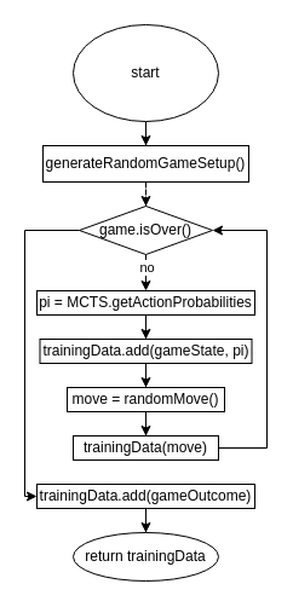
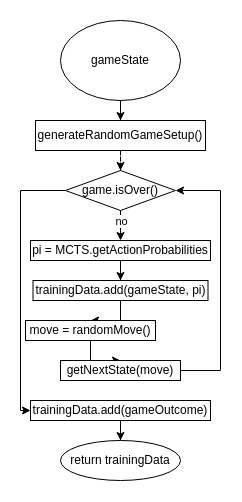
  <mxCell id="0" />
  <mxCell id="1" parent="0" />
  <mxCell id="2" value="" style="edgeStyle=orthogonalEdgeStyle;rounded=0;orthogonalLoop=1;jettySize=auto;html=1;" edge="1" parent="1" source="3" target="11"><mxGeometry relative="1" as="geometry" /></mxCell>
- <mxCell id="3" value="start" style="ellipse;whiteSpace=wrap;html=1;" vertex="1" parent="1"><mxGeometry x="60" y="20" width="120" height="80" as="geometry" /></mxCell>
+ <mxCell id="3" value="gameState" style="ellipse;whiteSpace=wrap;html=1;" vertex="1" parent="1"><mxGeometry x="60" y="20" width="120" height="80" as="geometry" /></mxCell>
  <mxCell id="4" value="" style="edgeStyle=orthogonalEdgeStyle;rounded=0;orthogonalLoop=1;jettySize=auto;html=1;" edge="1" parent="1" source="7" target="9"><mxGeometry relative="1" as="geometry" /></mxCell>
  <mxCell id="5" value="no" style="edgeLabel;html=1;align=center;verticalAlign=middle;resizable=0;points=[];" vertex="1" connectable="0" parent="4"><mxGeometry x="-0.331" relative="1" as="geometry"><mxPoint y="-7" as="offset" /></mxGeometry></mxCell>
  <mxCell id="6" value="" style="edgeStyle=orthogonalEdgeStyle;rounded=0;orthogonalLoop=1;jettySize=auto;html=1;" edge="1" parent="1" source="7" target="19"><mxGeometry relative="1" as="geometry"><Array as="points"><mxPoint x="20" y="190" /><mxPoint x="20" y="410" /></Array></mxGeometry></mxCell>
  <mxCell id="7" value="game.isOver()" style="rhombus;whiteSpace=wrap;html=1;" vertex="1" parent="1"><mxGeometry x="65" y="170" width="110" height="40" as="geometry" /></mxCell>
  <mxCell id="8" value="" style="edgeStyle=orthogonalEdgeStyle;rounded=0;orthogonalLoop=1;jettySize=auto;html=1;" edge="1" parent="1" source="9" target="13"><mxGeometry relative="1" as="geometry" /></mxCell>
  <mxCell id="9" value="pi = MCTS.getActionProbabilities" style="whiteSpace=wrap;html=1;" vertex="1" parent="1"><mxGeometry x="30" y="240" width="180" height="20" as="geometry" /></mxCell>
  <mxCell id="10" style="edgeStyle=orthogonalEdgeStyle;rounded=0;orthogonalLoop=1;jettySize=auto;html=1;entryX=0.5;entryY=0;entryDx=0;entryDy=0;dashed=1;" edge="1" parent="1" source="11" target="7"><mxGeometry relative="1" as="geometry" /></mxCell>
  <mxCell id="11" value="generateRandomGameSetup()" style="whiteSpace=wrap;html=1;" vertex="1" parent="1"><mxGeometry x="35" y="120" width="170" height="30" as="geometry" /></mxCell>
  <mxCell id="12" value="" style="edgeStyle=orthogonalEdgeStyle;rounded=0;orthogonalLoop=1;jettySize=auto;html=1;" edge="1" parent="1" source="13" target="15"><mxGeometry relative="1" as="geometry" /></mxCell>
  <mxCell id="13" value="trainingData.add(gameState, pi)" style="whiteSpace=wrap;html=1;" vertex="1" parent="1"><mxGeometry x="32.5" y="280" width="175" height="20" as="geometry" /></mxCell>
  <mxCell id="14" value="" style="edgeStyle=orthogonalEdgeStyle;rounded=0;orthogonalLoop=1;jettySize=auto;html=1;" edge="1" parent="1" source="15" target="17"><mxGeometry relative="1" as="geometry" /></mxCell>
- <mxCell id="15" value="move = randomMove()" style="whiteSpace=wrap;html=1;" vertex="1" parent="1"><mxGeometry x="55" y="320" width="130" height="20" as="geometry" /></mxCell>
+ <mxCell id="15" value="move = randomMove()" style="whiteSpace=wrap;html=1;" vertex="1" parent="1"><mxGeometry x="25" y="320" width="130" height="20" as="geometry" /></mxCell>
  <mxCell id="16" style="edgeStyle=orthogonalEdgeStyle;rounded=0;orthogonalLoop=1;jettySize=auto;html=1;entryX=1;entryY=0.5;entryDx=0;entryDy=0;" edge="1" parent="1" source="17" target="7"><mxGeometry relative="1" as="geometry"><Array as="points"><mxPoint x="220" y="370" /><mxPoint x="220" y="190" /></Array></mxGeometry></mxCell>
- <mxCell id="17" value="trainingData(move)" style="whiteSpace=wrap;html=1;" vertex="1" parent="1"><mxGeometry x="60" y="360" width="120" height="20" as="geometry" /></mxCell>
+ <mxCell id="17" value="getNextState(move)" style="whiteSpace=wrap;html=1;" vertex="1" parent="1"><mxGeometry x="60" y="360" width="120" height="20" as="geometry" /></mxCell>
  <mxCell id="18" value="" style="edgeStyle=orthogonalEdgeStyle;rounded=0;orthogonalLoop=1;jettySize=auto;html=1;" edge="1" parent="1" source="19" target="20"><mxGeometry relative="1" as="geometry" /></mxCell>
  <mxCell id="19" value="trainingData.add(gameOutcome)" style="whiteSpace=wrap;html=1;" vertex="1" parent="1"><mxGeometry x="30" y="400" width="180" height="20" as="geometry" /></mxCell>
  <mxCell id="20" value="return trainingData" style="ellipse;whiteSpace=wrap;html=1;" vertex="1" parent="1"><mxGeometry x="60" y="440" width="120" height="40" as="geometry" /></mxCell>
